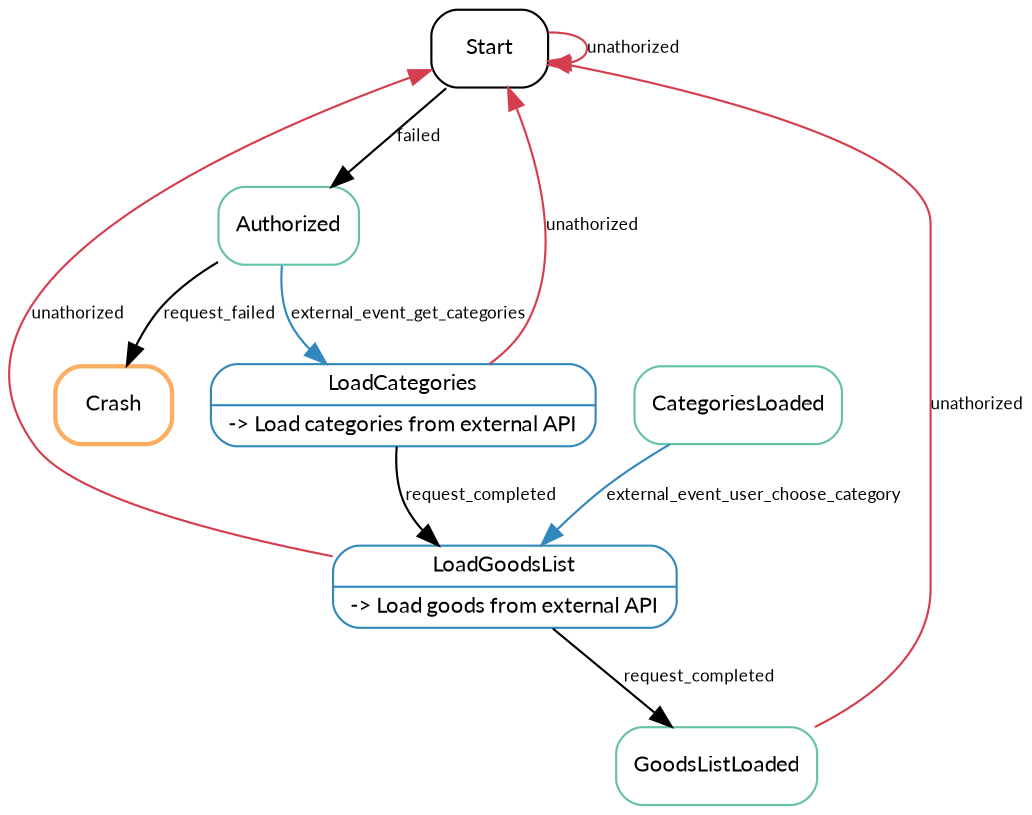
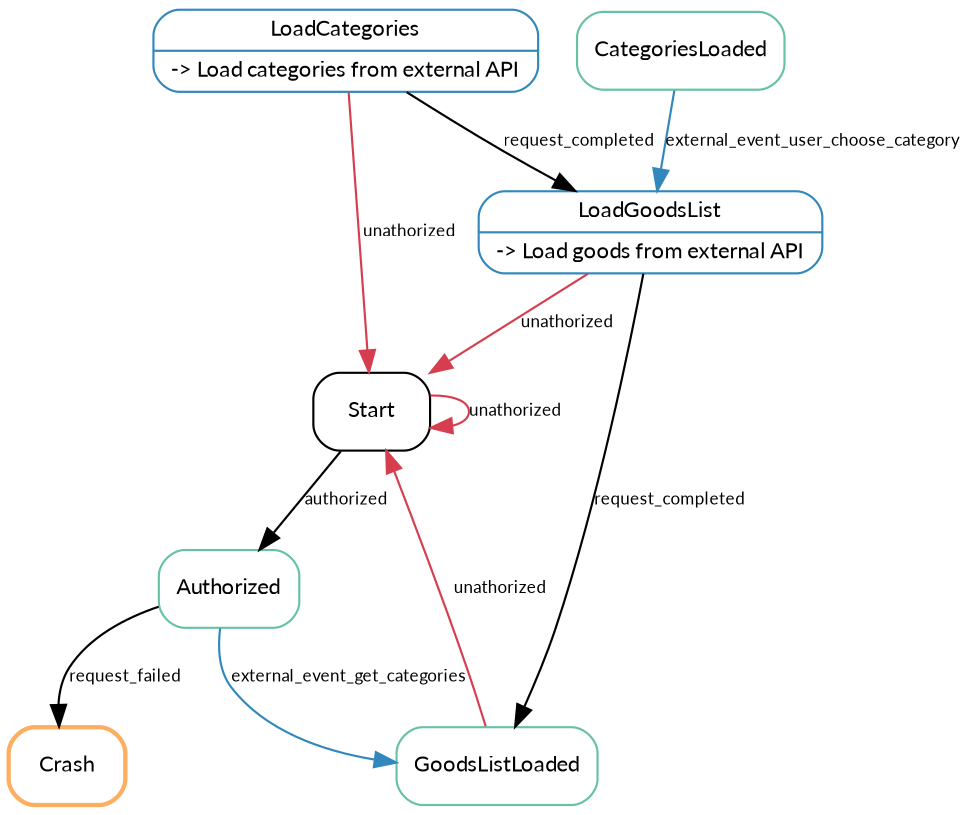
  digraph {
    fontname=Lato
    node [fontname=Lato fontsize=10 shape=Mrecord color="/spectral11/9"]
    edge [fontname=Lato fontsize=8]
    n1 [label="{ Start }" color=""]
    n2 [label="{ Authorized }"]
    n3 [color="/spectral11/4" label="{ Crash }" style=bold]
    n4 [color="/spectral11/10" label="{ LoadCategories | \-\> Load categories from external API}"]
    n5 [color="/spectral11/10" label="{ LoadGoodsList | \-\> Load goods from external API}"]
    n6 [label="{ CategoriesLoaded }"]
    n7 [label="{ GoodsListLoaded }"]
    n1 -> n1 [color="/spectral11/2" label=unathorized]
-   n1 -> n2 [label=failed]
+   n1 -> n2 [label=authorized]
    n2 -> n3 [label=request_failed]
-   n2 -> n4 [color="/spectral11/10" label=external_event_get_categories]
+   n2 -> n7 [color="/spectral11/10" label=external_event_get_categories]
    n4 -> n1 [color="/spectral11/2" label=unathorized]
    n4 -> n5 [label=request_completed]
    n5 -> n1 [color="/spectral11/2" label=unathorized]
    n5 -> n7 [label=request_completed]
    n6 -> n5 [color="/spectral11/10" label=external_event_user_choose_category]
    n7 -> n1 [color="/spectral11/2" label=unathorized]
  }
